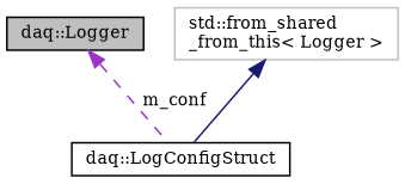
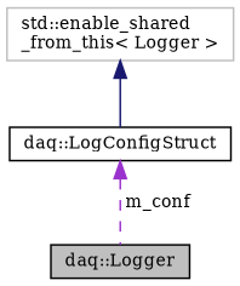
  digraph {
    fontname="DejaVu Serif"
    node [color=black fillcolor=white fontname="DejaVu Serif" fontsize=10 shape=record style=filled]
    edge [dir=back fontname="DejaVu Serif" fontsize=10 labelfontname=Helvetica labelfontsize=10]
    n1 [fillcolor=grey75 fontcolor=black height=0.2 label="daq::Logger" width=0.4]
-   n2 [color=grey75 height=0.2 label="std::from_shared\l_from_this\< Logger \>" width=0.4]
+   n2 [color=grey75 height=0.2 label="std::enable_shared\l_from_this\< Logger \>" width=0.4]
    n3 [height=0.2 label="daq::LogConfigStruct" width=0.4]
    n2 -> n3 [color=midnightblue style=solid]
-   n1 -> n3 [color=darkorchid3 label=" m_conf" style=dashed]
+   n3 -> n1 [color=darkorchid3 label=" m_conf" style=dashed]
  }
